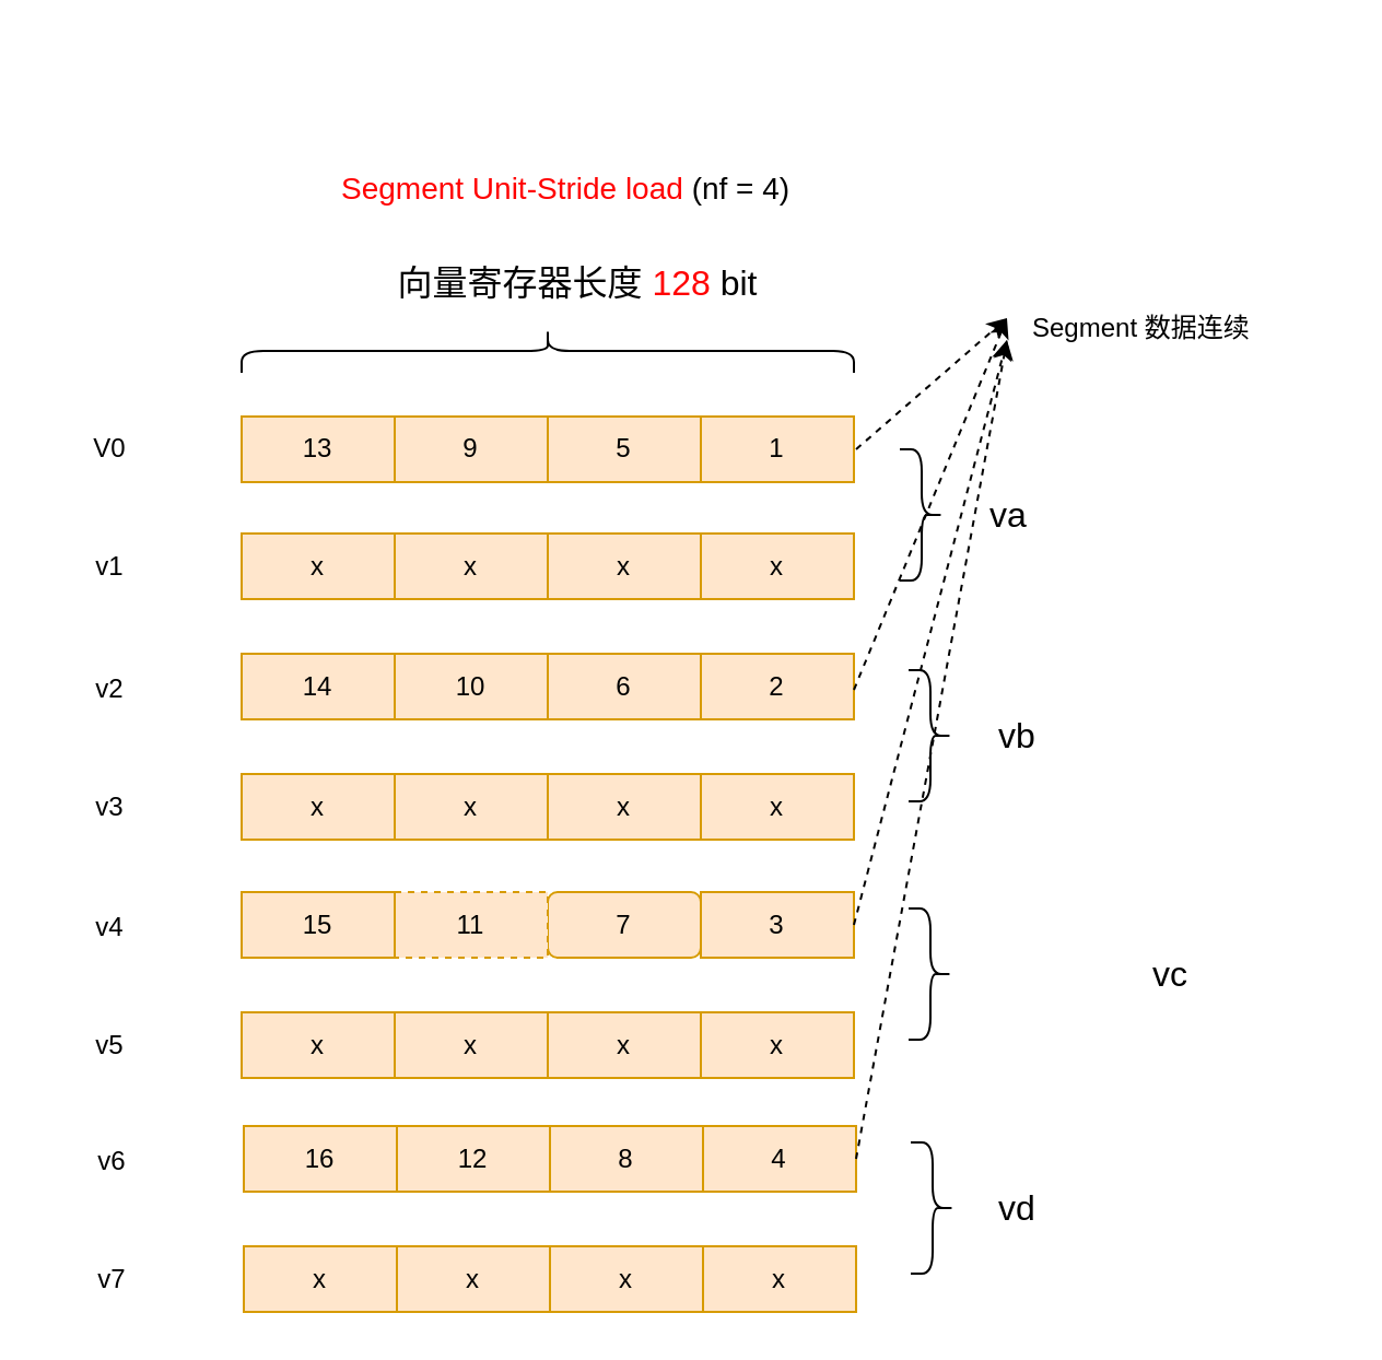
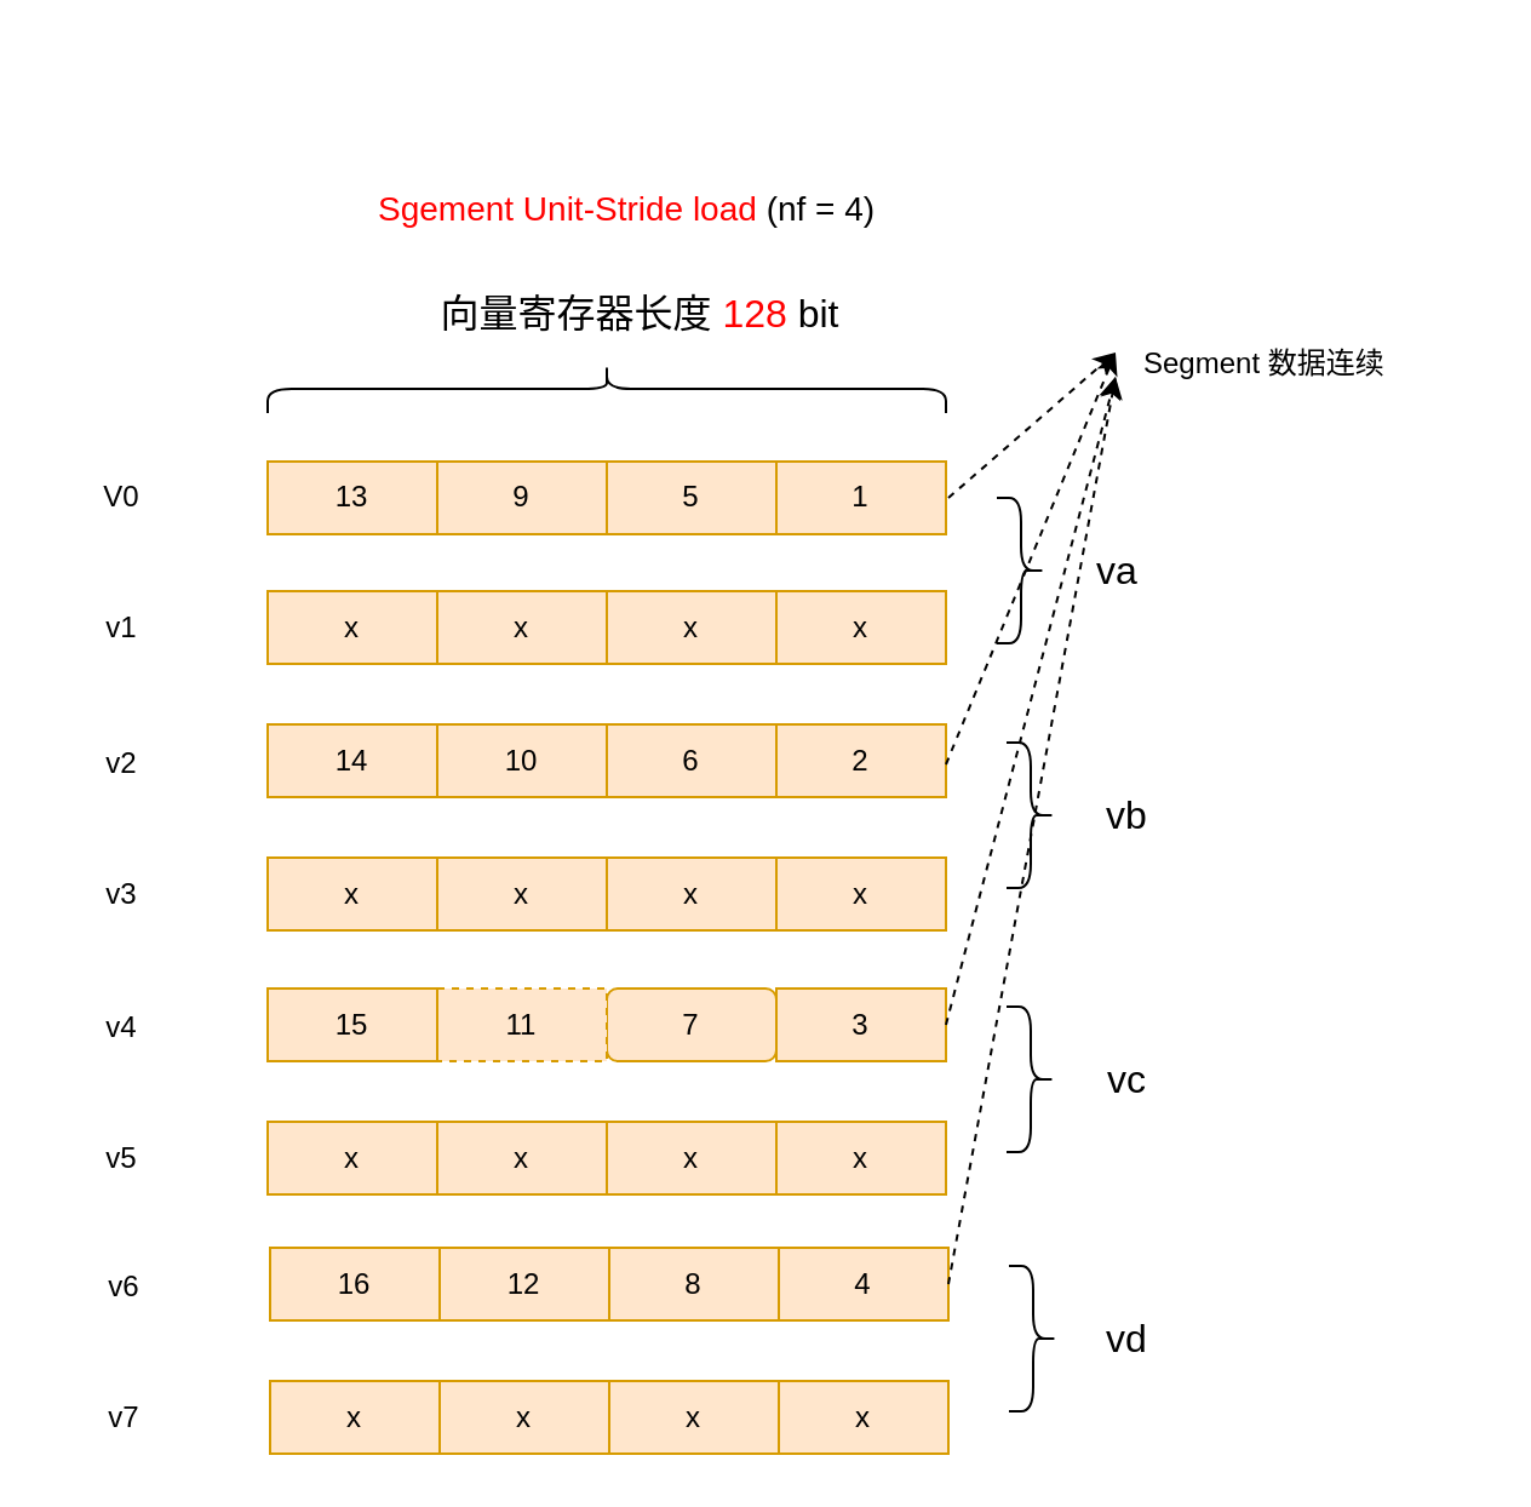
  <mxCell id="0" />
  <mxCell id="1" parent="0" />
  <mxCell id="2" value="1" style="rounded=0;whiteSpace=wrap;html=1;fillColor=#ffe6cc;strokeColor=#d79b00;" parent="1" vertex="1"><mxGeometry x="320" y="190" width="70" height="30" as="geometry" /></mxCell>
  <mxCell id="3" value="" style="shape=curlyBracket;whiteSpace=wrap;html=1;rounded=1;labelPosition=left;verticalLabelPosition=middle;align=right;verticalAlign=middle;rotation=90;size=0.5;" parent="1" vertex="1"><mxGeometry x="240" y="20" width="20" height="280" as="geometry" /></mxCell>
  <mxCell id="4" value="&lt;font style=&quot;font-size: 16px;&quot;&gt;向量寄存器长度 &lt;font color=&quot;#ff0000&quot;&gt;128&amp;nbsp;&lt;/font&gt;bit&lt;/font&gt;" style="text;strokeColor=none;align=center;fillColor=none;html=1;verticalAlign=middle;whiteSpace=wrap;rounded=0;" parent="1" vertex="1"><mxGeometry x="145.25" y="114" width="237.5" height="30" as="geometry" /></mxCell>
  <mxCell id="5" value="5" style="rounded=0;whiteSpace=wrap;html=1;fillColor=#ffe6cc;strokeColor=#d79b00;" parent="1" vertex="1"><mxGeometry x="250" y="190" width="70" height="30" as="geometry" /></mxCell>
  <mxCell id="6" value="9" style="rounded=0;whiteSpace=wrap;html=1;fillColor=#ffe6cc;strokeColor=#d79b00;" parent="1" vertex="1"><mxGeometry x="180" y="190" width="70" height="30" as="geometry" /></mxCell>
  <mxCell id="7" value="13" style="rounded=0;whiteSpace=wrap;html=1;fillColor=#ffe6cc;strokeColor=#d79b00;" parent="1" vertex="1"><mxGeometry x="110" y="190" width="70" height="30" as="geometry" /></mxCell>
  <mxCell id="8" value="x" style="rounded=0;whiteSpace=wrap;html=1;fillColor=#ffe6cc;strokeColor=#d79b00;" parent="1" vertex="1"><mxGeometry x="320" y="243.5" width="70" height="30" as="geometry" /></mxCell>
  <mxCell id="9" value="x" style="rounded=0;whiteSpace=wrap;html=1;fillColor=#ffe6cc;strokeColor=#d79b00;" parent="1" vertex="1"><mxGeometry x="250" y="243.5" width="70" height="30" as="geometry" /></mxCell>
  <mxCell id="10" value="x" style="rounded=0;whiteSpace=wrap;html=1;fillColor=#ffe6cc;strokeColor=#d79b00;" parent="1" vertex="1"><mxGeometry x="180" y="243.5" width="70" height="30" as="geometry" /></mxCell>
  <mxCell id="11" value="x" style="rounded=0;whiteSpace=wrap;html=1;fillColor=#ffe6cc;strokeColor=#d79b00;" parent="1" vertex="1"><mxGeometry x="110" y="243.5" width="70" height="30" as="geometry" /></mxCell>
  <mxCell id="12" value="2" style="rounded=0;whiteSpace=wrap;html=1;fillColor=#ffe6cc;strokeColor=#d79b00;" parent="1" vertex="1"><mxGeometry x="320" y="298.5" width="70" height="30" as="geometry" /></mxCell>
  <mxCell id="13" value="6" style="rounded=0;whiteSpace=wrap;html=1;fillColor=#ffe6cc;strokeColor=#d79b00;" parent="1" vertex="1"><mxGeometry x="250" y="298.5" width="70" height="30" as="geometry" /></mxCell>
  <mxCell id="14" value="10" style="rounded=0;whiteSpace=wrap;html=1;fillColor=#ffe6cc;strokeColor=#d79b00;" parent="1" vertex="1"><mxGeometry x="180" y="298.5" width="70" height="30" as="geometry" /></mxCell>
  <mxCell id="15" value="14" style="rounded=0;whiteSpace=wrap;html=1;fillColor=#ffe6cc;strokeColor=#d79b00;" parent="1" vertex="1"><mxGeometry x="110" y="298.5" width="70" height="30" as="geometry" /></mxCell>
  <mxCell id="16" value="x" style="rounded=0;whiteSpace=wrap;html=1;fillColor=#ffe6cc;strokeColor=#d79b00;" parent="1" vertex="1"><mxGeometry x="320" y="353.5" width="70" height="30" as="geometry" /></mxCell>
  <mxCell id="17" value="x" style="rounded=0;whiteSpace=wrap;html=1;fillColor=#ffe6cc;strokeColor=#d79b00;" parent="1" vertex="1"><mxGeometry x="250" y="353.5" width="70" height="30" as="geometry" /></mxCell>
  <mxCell id="18" value="x" style="rounded=0;whiteSpace=wrap;html=1;fillColor=#ffe6cc;strokeColor=#d79b00;" parent="1" vertex="1"><mxGeometry x="180" y="353.5" width="70" height="30" as="geometry" /></mxCell>
  <mxCell id="19" value="x" style="rounded=0;whiteSpace=wrap;html=1;fillColor=#ffe6cc;strokeColor=#d79b00;" parent="1" vertex="1"><mxGeometry x="110" y="353.5" width="70" height="30" as="geometry" /></mxCell>
  <mxCell id="20" value="V0" style="text;strokeColor=none;align=center;fillColor=none;html=1;verticalAlign=middle;whiteSpace=wrap;rounded=0;" parent="1" vertex="1"><mxGeometry x="20" y="190" width="60" height="30" as="geometry" /></mxCell>
  <mxCell id="21" value="v1" style="text;strokeColor=none;align=center;fillColor=none;html=1;verticalAlign=middle;whiteSpace=wrap;rounded=0;" parent="1" vertex="1"><mxGeometry x="20" y="243.5" width="60" height="30" as="geometry" /></mxCell>
  <mxCell id="22" value="v2" style="text;strokeColor=none;align=center;fillColor=none;html=1;verticalAlign=middle;whiteSpace=wrap;rounded=0;" parent="1" vertex="1"><mxGeometry x="20" y="300" width="60" height="30" as="geometry" /></mxCell>
  <mxCell id="23" value="v3" style="text;strokeColor=none;align=center;fillColor=none;html=1;verticalAlign=middle;whiteSpace=wrap;rounded=0;" parent="1" vertex="1"><mxGeometry x="20" y="353.5" width="60" height="30" as="geometry" /></mxCell>
  <mxCell id="24" value="" style="shape=curlyBracket;whiteSpace=wrap;html=1;rounded=1;flipH=1;labelPosition=right;verticalLabelPosition=middle;align=left;verticalAlign=middle;" parent="1" vertex="1"><mxGeometry x="411" y="205" width="20" height="60" as="geometry" /></mxCell>
  <mxCell id="25" value="" style="shape=curlyBracket;whiteSpace=wrap;html=1;rounded=1;flipH=1;labelPosition=right;verticalLabelPosition=middle;align=left;verticalAlign=middle;" parent="1" vertex="1"><mxGeometry x="415" y="306" width="20" height="60" as="geometry" /></mxCell>
  <mxCell id="26" value="&lt;font style=&quot;font-size: 16px;&quot;&gt;va&lt;/font&gt;" style="text;strokeColor=none;align=center;fillColor=none;html=1;verticalAlign=middle;whiteSpace=wrap;rounded=0;" parent="1" vertex="1"><mxGeometry x="431" y="220" width="60" height="30" as="geometry" /></mxCell>
  <mxCell id="27" value="&lt;font style=&quot;font-size: 16px;&quot;&gt;vb&lt;/font&gt;" style="text;strokeColor=none;align=center;fillColor=none;html=1;verticalAlign=middle;whiteSpace=wrap;rounded=0;" parent="1" vertex="1"><mxGeometry x="435" y="321" width="60" height="30" as="geometry" /></mxCell>
  <mxCell id="28" value="" style="endArrow=classic;html=1;rounded=0;dashed=1;" parent="1" edge="1"><mxGeometry width="50" height="50" relative="1" as="geometry"><mxPoint x="391" y="205" as="sourcePoint" /><mxPoint x="460" y="145" as="targetPoint" /></mxGeometry></mxCell>
  <mxCell id="29" value="" style="endArrow=classic;html=1;curved=1;startFill=1;dashed=1;" parent="1" edge="1"><mxGeometry width="50" height="50" relative="1" as="geometry"><mxPoint x="390" y="315" as="sourcePoint" /><mxPoint x="460" y="145" as="targetPoint" /></mxGeometry></mxCell>
  <mxCell id="30" value="Segment 数据连续" style="text;strokeColor=none;align=left;fillColor=none;html=1;verticalAlign=middle;whiteSpace=wrap;rounded=0;" parent="1" vertex="1"><mxGeometry x="470" y="135" width="140" height="30" as="geometry" /></mxCell>
  <mxCell id="31" value="3" style="rounded=0;whiteSpace=wrap;html=1;fillColor=#ffe6cc;strokeColor=#d79b00;" parent="1" vertex="1"><mxGeometry x="320" y="407.5" width="70" height="30" as="geometry" /></mxCell>
  <mxCell id="32" value="7" style="whiteSpace=wrap;html=1;fillColor=#ffe6cc;strokeColor=#d79b00;rounded=1;" parent="1" vertex="1"><mxGeometry x="250" y="407.5" width="70" height="30" as="geometry" /></mxCell>
  <mxCell id="33" value="11" style="rounded=0;whiteSpace=wrap;html=1;fillColor=#ffe6cc;strokeColor=#d79b00;dashed=1;" parent="1" vertex="1"><mxGeometry x="180" y="407.5" width="70" height="30" as="geometry" /></mxCell>
  <mxCell id="34" value="15" style="rounded=0;whiteSpace=wrap;html=1;fillColor=#ffe6cc;strokeColor=#d79b00;" parent="1" vertex="1"><mxGeometry x="110" y="407.5" width="70" height="30" as="geometry" /></mxCell>
  <mxCell id="35" value="x" style="rounded=0;whiteSpace=wrap;html=1;fillColor=#ffe6cc;strokeColor=#d79b00;" parent="1" vertex="1"><mxGeometry x="320" y="462.5" width="70" height="30" as="geometry" /></mxCell>
  <mxCell id="36" value="x" style="rounded=0;whiteSpace=wrap;html=1;fillColor=#ffe6cc;strokeColor=#d79b00;" parent="1" vertex="1"><mxGeometry x="250" y="462.5" width="70" height="30" as="geometry" /></mxCell>
  <mxCell id="37" value="x" style="rounded=0;whiteSpace=wrap;html=1;fillColor=#ffe6cc;strokeColor=#d79b00;" parent="1" vertex="1"><mxGeometry x="180" y="462.5" width="70" height="30" as="geometry" /></mxCell>
  <mxCell id="38" value="x" style="rounded=0;whiteSpace=wrap;html=1;fillColor=#ffe6cc;strokeColor=#d79b00;" parent="1" vertex="1"><mxGeometry x="110" y="462.5" width="70" height="30" as="geometry" /></mxCell>
  <mxCell id="39" value="v4" style="text;strokeColor=none;align=center;fillColor=none;html=1;verticalAlign=middle;whiteSpace=wrap;rounded=0;" parent="1" vertex="1"><mxGeometry x="20" y="409" width="60" height="30" as="geometry" /></mxCell>
  <mxCell id="40" value="v5" style="text;strokeColor=none;align=center;fillColor=none;html=1;verticalAlign=middle;whiteSpace=wrap;rounded=0;" parent="1" vertex="1"><mxGeometry x="20" y="462.5" width="60" height="30" as="geometry" /></mxCell>
  <mxCell id="41" value="" style="shape=curlyBracket;whiteSpace=wrap;html=1;rounded=1;flipH=1;labelPosition=right;verticalLabelPosition=middle;align=left;verticalAlign=middle;" parent="1" vertex="1"><mxGeometry x="415" y="415" width="20" height="60" as="geometry" /></mxCell>
  <mxCell id="42" value="4" style="rounded=0;whiteSpace=wrap;html=1;fillColor=#ffe6cc;strokeColor=#d79b00;" parent="1" vertex="1"><mxGeometry x="321" y="514.5" width="70" height="30" as="geometry" /></mxCell>
  <mxCell id="43" value="8" style="rounded=0;whiteSpace=wrap;html=1;fillColor=#ffe6cc;strokeColor=#d79b00;" parent="1" vertex="1"><mxGeometry x="251" y="514.5" width="70" height="30" as="geometry" /></mxCell>
  <mxCell id="44" value="12" style="rounded=0;whiteSpace=wrap;html=1;fillColor=#ffe6cc;strokeColor=#d79b00;" parent="1" vertex="1"><mxGeometry x="181" y="514.5" width="70" height="30" as="geometry" /></mxCell>
  <mxCell id="45" value="16" style="rounded=0;whiteSpace=wrap;html=1;fillColor=#ffe6cc;strokeColor=#d79b00;" parent="1" vertex="1"><mxGeometry x="111" y="514.5" width="70" height="30" as="geometry" /></mxCell>
  <mxCell id="46" value="x" style="rounded=0;whiteSpace=wrap;html=1;fillColor=#ffe6cc;strokeColor=#d79b00;" parent="1" vertex="1"><mxGeometry x="321" y="569.5" width="70" height="30" as="geometry" /></mxCell>
  <mxCell id="47" value="x" style="rounded=0;whiteSpace=wrap;html=1;fillColor=#ffe6cc;strokeColor=#d79b00;" parent="1" vertex="1"><mxGeometry x="251" y="569.5" width="70" height="30" as="geometry" /></mxCell>
  <mxCell id="48" value="x" style="rounded=0;whiteSpace=wrap;html=1;fillColor=#ffe6cc;strokeColor=#d79b00;" parent="1" vertex="1"><mxGeometry x="181" y="569.5" width="70" height="30" as="geometry" /></mxCell>
  <mxCell id="49" value="x" style="rounded=0;whiteSpace=wrap;html=1;fillColor=#ffe6cc;strokeColor=#d79b00;" parent="1" vertex="1"><mxGeometry x="111" y="569.5" width="70" height="30" as="geometry" /></mxCell>
  <mxCell id="50" value="v6" style="text;strokeColor=none;align=center;fillColor=none;html=1;verticalAlign=middle;whiteSpace=wrap;rounded=0;" parent="1" vertex="1"><mxGeometry x="21" y="516" width="60" height="30" as="geometry" /></mxCell>
  <mxCell id="51" value="v7" style="text;strokeColor=none;align=center;fillColor=none;html=1;verticalAlign=middle;whiteSpace=wrap;rounded=0;" parent="1" vertex="1"><mxGeometry x="21" y="569.5" width="60" height="30" as="geometry" /></mxCell>
  <mxCell id="52" value="" style="shape=curlyBracket;whiteSpace=wrap;html=1;rounded=1;flipH=1;labelPosition=right;verticalLabelPosition=middle;align=left;verticalAlign=middle;" parent="1" vertex="1"><mxGeometry x="416" y="522" width="20" height="60" as="geometry" /></mxCell>
- <mxCell id="53" value="&lt;font style=&quot;font-size: 16px;&quot;&gt;vc&lt;/font&gt;" style="text;strokeColor=none;align=center;fillColor=none;html=1;verticalAlign=middle;whiteSpace=wrap;rounded=0;" parent="1" vertex="1"><mxGeometry x="505" y="430" width="60" height="30" as="geometry" /></mxCell>
+ <mxCell id="53" value="&lt;font style=&quot;font-size: 16px;&quot;&gt;vc&lt;/font&gt;" style="text;strokeColor=none;align=center;fillColor=none;html=1;verticalAlign=middle;whiteSpace=wrap;rounded=0;" parent="1" vertex="1"><mxGeometry x="435" y="430" width="60" height="30" as="geometry" /></mxCell>
  <mxCell id="54" value="&lt;font style=&quot;font-size: 16px;&quot;&gt;vd&lt;/font&gt;" style="text;strokeColor=none;align=center;fillColor=none;html=1;verticalAlign=middle;whiteSpace=wrap;rounded=0;" parent="1" vertex="1"><mxGeometry x="435" y="537" width="60" height="30" as="geometry" /></mxCell>
  <mxCell id="55" value="" style="endArrow=classic;html=1;curved=1;startFill=1;dashed=1;exitX=1;exitY=0.5;exitDx=0;exitDy=0;" parent="1" source="31" edge="1"><mxGeometry width="50" height="50" relative="1" as="geometry"><mxPoint x="400" y="325" as="sourcePoint" /><mxPoint x="460" y="155" as="targetPoint" /></mxGeometry></mxCell>
  <mxCell id="56" value="" style="endArrow=classic;html=1;curved=1;startFill=1;dashed=1;exitX=1;exitY=0.5;exitDx=0;exitDy=0;" parent="1" source="42" edge="1"><mxGeometry width="50" height="50" relative="1" as="geometry"><mxPoint x="400" y="433" as="sourcePoint" /><mxPoint x="460" y="155" as="targetPoint" /></mxGeometry></mxCell>
- <mxCell id="57" value="&lt;font style=&quot;font-size: 14px;&quot;&gt;&lt;font color=&quot;#ff0000&quot; style=&quot;font-size: 14px;&quot;&gt;Segment Unit-Stride load&amp;nbsp;&lt;/font&gt;(nf = 4)&lt;/font&gt;" style="text;strokeColor=none;align=left;fillColor=none;html=1;verticalAlign=middle;whiteSpace=wrap;rounded=0;" parent="1" vertex="1"><mxGeometry x="154" y="71" width="220" height="30" as="geometry" /></mxCell>
+ <mxCell id="57" value="&lt;font style=&quot;font-size: 14px;&quot;&gt;&lt;font color=&quot;#ff0000&quot; style=&quot;font-size: 14px;&quot;&gt;Sgement Unit-Stride load&amp;nbsp;&lt;/font&gt;(nf = 4)&lt;/font&gt;" style="text;strokeColor=none;align=left;fillColor=none;html=1;verticalAlign=middle;whiteSpace=wrap;rounded=0;" parent="1" vertex="1"><mxGeometry x="154" y="71" width="220" height="30" as="geometry" /></mxCell>
